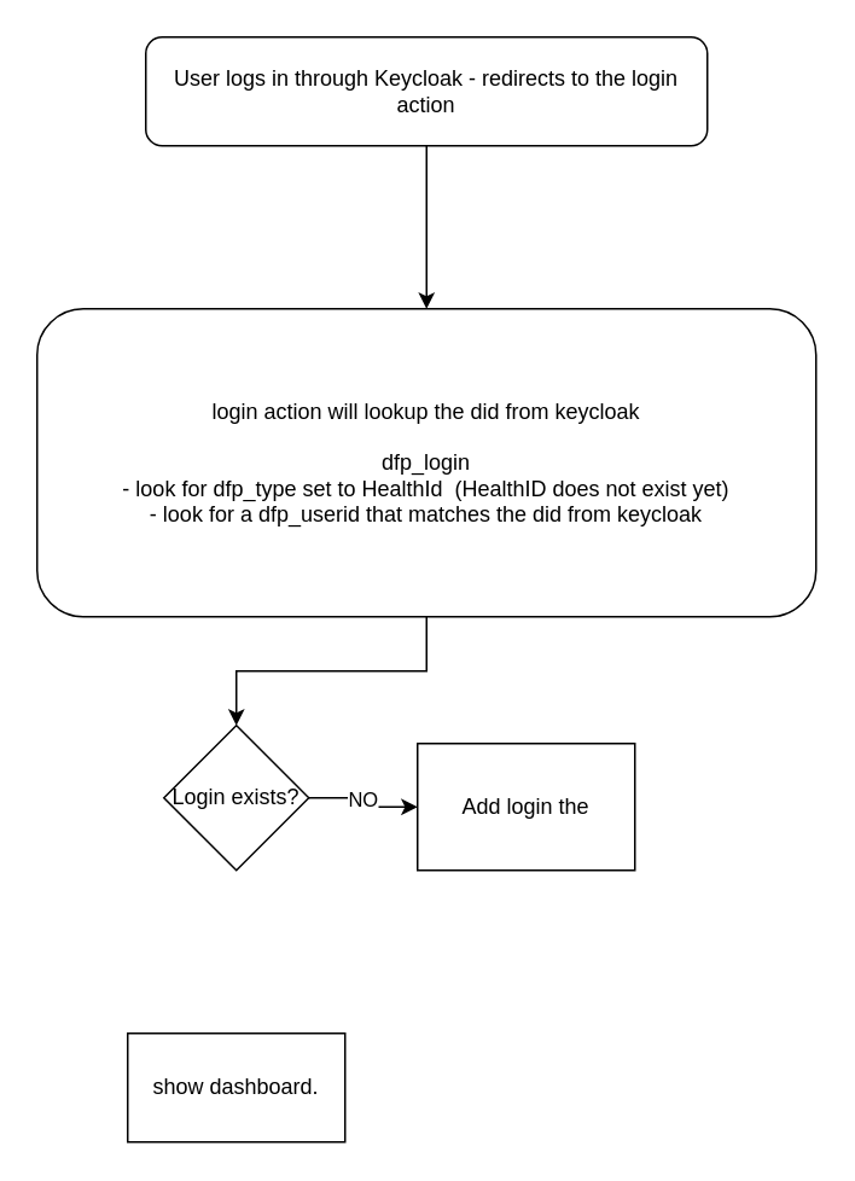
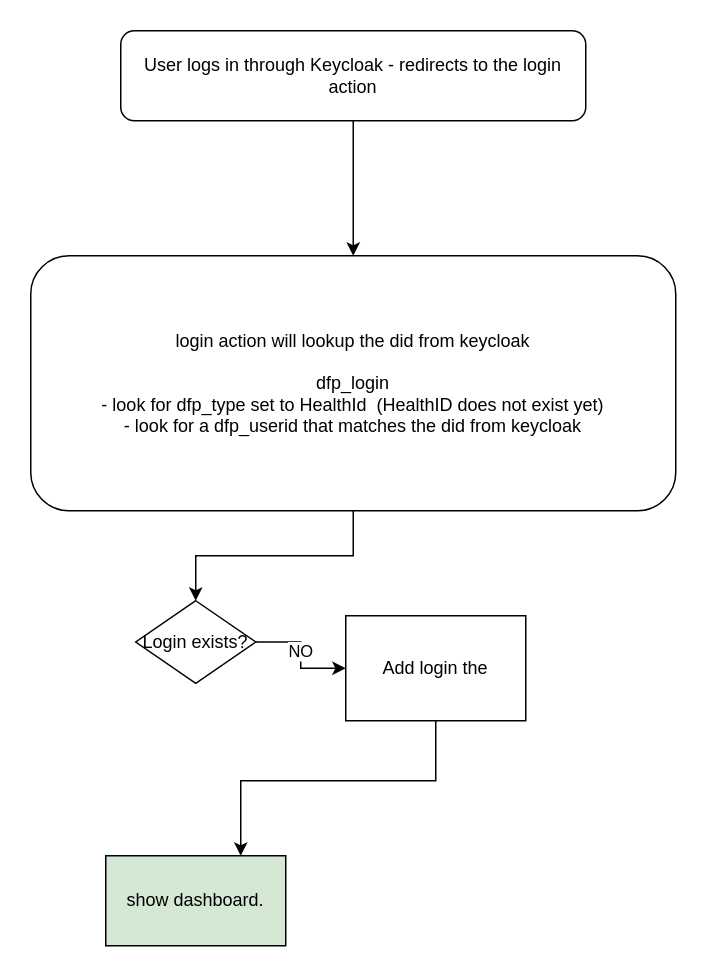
  <mxCell id="0" />
  <mxCell id="1" parent="0" />
  <mxCell id="2" value="" style="edgeStyle=orthogonalEdgeStyle;rounded=0;orthogonalLoop=1;jettySize=auto;html=1;" edge="1" parent="1" source="3" target="5"><mxGeometry relative="1" as="geometry" /></mxCell>
  <mxCell id="3" value="User logs in through Keycloak - redirects to the login action" style="rounded=1;whiteSpace=wrap;html=1;" vertex="1" parent="1"><mxGeometry x="80" y="20" width="310" height="60" as="geometry" /></mxCell>
  <mxCell id="4" value="" style="edgeStyle=orthogonalEdgeStyle;rounded=0;orthogonalLoop=1;jettySize=auto;html=1;" edge="1" parent="1" source="5" target="8"><mxGeometry relative="1" as="geometry" /></mxCell>
  <mxCell id="5" value="login action will lookup the did from keycloak&lt;div&gt;&lt;br&gt;&lt;/div&gt;&lt;div&gt;dfp_login&lt;br&gt;- look for dfp_type set to HealthId&amp;nbsp; (HealthID does not exist yet)&lt;/div&gt;&lt;div&gt;- look for a dfp_userid that matches the did from keycloak&lt;/div&gt;" style="rounded=1;whiteSpace=wrap;html=1;" vertex="1" parent="1"><mxGeometry x="20" y="170" width="430" height="170" as="geometry" /></mxCell>
  <mxCell id="6" value="" style="edgeStyle=orthogonalEdgeStyle;rounded=0;orthogonalLoop=1;jettySize=auto;html=1;" edge="1" parent="1" source="8" target="10"><mxGeometry relative="1" as="geometry" /></mxCell>
  <mxCell id="7" value="NO" style="edgeLabel;html=1;align=center;verticalAlign=middle;resizable=0;points=[];" vertex="1" connectable="0" parent="6"><mxGeometry x="-0.067" y="-1" relative="1" as="geometry"><mxPoint as="offset" /></mxGeometry></mxCell>
- <mxCell id="8" value="Login exists?" style="rhombus;whiteSpace=wrap;html=1;" vertex="1" parent="1"><mxGeometry x="90" y="400" width="80" height="80" as="geometry" /></mxCell>
+ <mxCell id="8" value="Login exists?" style="rhombus;whiteSpace=wrap;html=1;" vertex="1" parent="1"><mxGeometry x="90" y="400" width="80" height="55" as="geometry" /></mxCell>
+ <mxCell id="9" value="" style="edgeStyle=orthogonalEdgeStyle;rounded=0;orthogonalLoop=1;jettySize=auto;html=1;entryX=0.75;entryY=0;entryDx=0;entryDy=0;" edge="1" parent="1" source="10" target="11"><mxGeometry relative="1" as="geometry"><Array as="points"><mxPoint x="290" y="520" /><mxPoint x="160" y="520" /></Array></mxGeometry></mxCell>
  <mxCell id="10" value="Add login the" style="whiteSpace=wrap;html=1;" vertex="1" parent="1"><mxGeometry x="230" y="410" width="120" height="70" as="geometry" /></mxCell>
- <mxCell id="11" value="show dashboard." style="whiteSpace=wrap;html=1;" vertex="1" parent="1"><mxGeometry x="70" y="570" width="120" height="60" as="geometry" /></mxCell>
+ <mxCell id="11" value="show dashboard." style="whiteSpace=wrap;html=1;fillColor=#d5e8d4;" vertex="1" parent="1"><mxGeometry x="70" y="570" width="120" height="60" as="geometry" /></mxCell>
